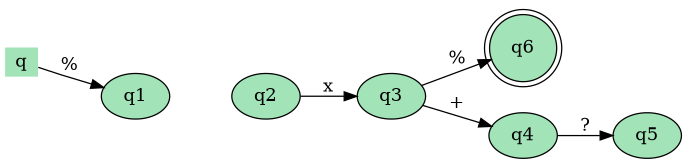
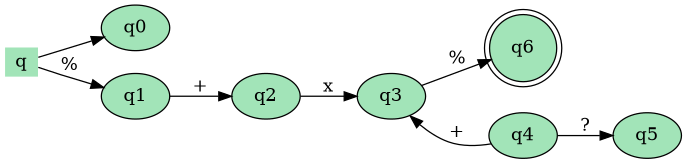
  digraph {
    rankdir=LR
    node [fillcolor="#A2E4B8" style=filled]
    q [height=.0 shape=none width=.0]
+   q0
    q1
    q6 [shape=doublecircle]
    q2
    q3
    q4
    q5
+   q -> q0
    q -> q1 [label="%"]
+   q1 -> q2 [label="+"]
    q2 -> q3 [label=x]
    q3 -> q6 [label="%"]
-   q3 -> q4 [label="+"]
+   q4 -> q3 [label="+"]
    q4 -> q5 [label="?"]
  }
